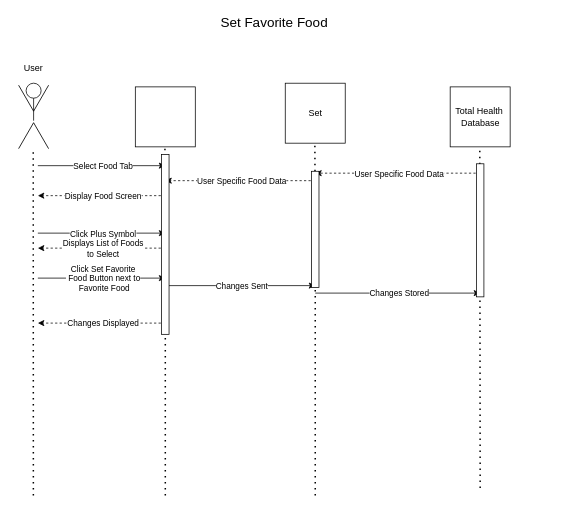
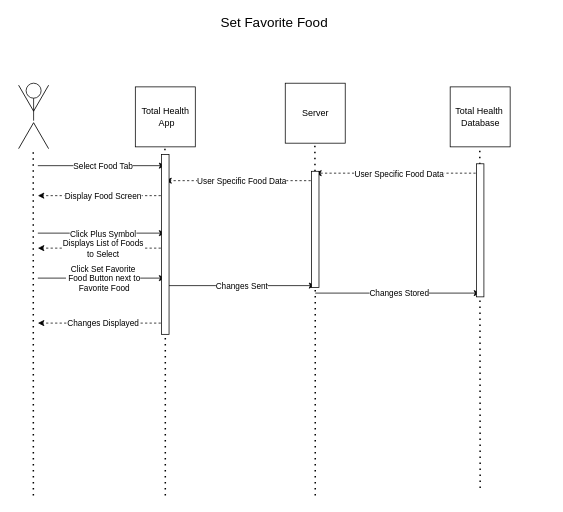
  <mxCell id="0" />
  <mxCell id="1" parent="0" />
  <mxCell id="2" value="" style="group" vertex="1" connectable="0" parent="1"><mxGeometry x="20" y="110" width="48.66" height="89.821" as="geometry" /></mxCell>
  <mxCell id="3" value="" style="ellipse;whiteSpace=wrap;html=1;aspect=fixed;fillColor=none;" vertex="1" parent="2"><mxGeometry x="14.33" width="20" height="20" as="geometry" /></mxCell>
  <mxCell id="4" value="" style="line;strokeWidth=1;direction=south;html=1;fillColor=none;" vertex="1" parent="2"><mxGeometry x="19.33" y="20" width="10" height="30" as="geometry" /></mxCell>
  <mxCell id="5" value="" style="line;strokeWidth=1;direction=south;html=1;fillColor=none;rotation=30;" vertex="1" parent="2"><mxGeometry x="9.33" y="50" width="10" height="40" as="geometry" /></mxCell>
  <mxCell id="6" value="" style="line;strokeWidth=1;direction=south;html=1;fillColor=none;rotation=-30;" vertex="1" parent="2"><mxGeometry x="29.33" y="50" width="10" height="40" as="geometry" /></mxCell>
  <mxCell id="7" value="" style="line;strokeWidth=1;direction=south;html=1;fillColor=none;rotation=-150;" vertex="1" parent="2"><mxGeometry x="29.33" y="-0.001" width="10" height="40" as="geometry" /></mxCell>
  <mxCell id="8" value="" style="line;strokeWidth=1;direction=south;html=1;fillColor=none;rotation=-210;" vertex="1" parent="2"><mxGeometry x="9.33" y="-0.001" width="10" height="40" as="geometry" /></mxCell>
  <mxCell id="9" value="" style="whiteSpace=wrap;html=1;aspect=fixed;strokeWidth=1;fillColor=none;" vertex="1" parent="1"><mxGeometry x="180" y="114.91" width="80" height="80" as="geometry" /></mxCell>
  <mxCell id="10" value="" style="whiteSpace=wrap;html=1;aspect=fixed;strokeWidth=1;fillColor=none;" vertex="1" parent="1"><mxGeometry x="380" y="110" width="80" height="80" as="geometry" /></mxCell>
  <mxCell id="11" value="" style="whiteSpace=wrap;html=1;aspect=fixed;strokeWidth=1;fillColor=none;" vertex="1" parent="1"><mxGeometry x="600" y="114.91" width="80" height="80" as="geometry" /></mxCell>
  <mxCell id="12" value="" style="endArrow=none;dashed=1;html=1;dashPattern=1 3;strokeWidth=2;rounded=0;" edge="1" parent="1"><mxGeometry width="50" height="50" relative="1" as="geometry"><mxPoint x="44" y="660" as="sourcePoint" /><mxPoint x="43.83" y="199.82" as="targetPoint" /></mxGeometry></mxCell>
  <mxCell id="13" value="" style="endArrow=none;dashed=1;html=1;dashPattern=1 3;strokeWidth=2;rounded=0;startArrow=none;" edge="1" parent="1"><mxGeometry width="50" height="50" relative="1" as="geometry"><mxPoint x="219.579" y="207.5" as="sourcePoint" /><mxPoint x="219.5" y="194.91" as="targetPoint" /></mxGeometry></mxCell>
  <mxCell id="14" value="" style="endArrow=none;dashed=1;html=1;dashPattern=1 3;strokeWidth=2;rounded=0;startArrow=none;" edge="1" parent="1" source="44"><mxGeometry width="50" height="50" relative="1" as="geometry"><mxPoint x="420" y="660" as="sourcePoint" /><mxPoint x="419.5" y="190" as="targetPoint" /></mxGeometry></mxCell>
  <mxCell id="15" value="" style="endArrow=none;dashed=1;html=1;dashPattern=1 3;strokeWidth=2;rounded=0;startArrow=none;" edge="1" parent="1"><mxGeometry width="50" height="50" relative="1" as="geometry"><mxPoint x="640" y="650" as="sourcePoint" /><mxPoint x="639.5" y="194.91" as="targetPoint" /></mxGeometry></mxCell>
- <mxCell id="17" value="Set" style="text;html=1;resizable=0;autosize=1;align=center;verticalAlign=middle;points=[];fillColor=none;strokeColor=none;rounded=0;" vertex="1" parent="1"><mxGeometry x="395" y="140" width="50" height="20" as="geometry" /></mxCell>
+ <mxCell id="16" value="Total Health&lt;br&gt;&amp;nbsp;App" style="text;html=1;resizable=0;autosize=1;align=center;verticalAlign=middle;points=[];fillColor=none;strokeColor=none;rounded=0;" vertex="1" parent="1"><mxGeometry x="180" y="139.91" width="80" height="30" as="geometry" /></mxCell>
+ <mxCell id="17" value="Server" style="text;html=1;resizable=0;autosize=1;align=center;verticalAlign=middle;points=[];fillColor=none;strokeColor=none;rounded=0;" vertex="1" parent="1"><mxGeometry x="395" y="140" width="50" height="20" as="geometry" /></mxCell>
  <mxCell id="18" value="Total Health&amp;nbsp;&lt;br&gt;Database" style="text;html=1;resizable=0;autosize=1;align=center;verticalAlign=middle;points=[];fillColor=none;strokeColor=none;rounded=0;" vertex="1" parent="1"><mxGeometry x="600" y="139.91" width="80" height="30" as="geometry" /></mxCell>
- <mxCell id="19" value="User" style="text;html=1;resizable=0;autosize=1;align=center;verticalAlign=middle;points=[];fillColor=none;strokeColor=none;rounded=0;" vertex="1" parent="1"><mxGeometry x="24.33" y="80" width="40" height="20" as="geometry" /></mxCell>
  <mxCell id="20" value="" style="endArrow=classic;html=1;rounded=0;" edge="1" parent="1"><mxGeometry relative="1" as="geometry"><mxPoint x="50" y="220" as="sourcePoint" /><mxPoint x="220" y="220" as="targetPoint" /></mxGeometry></mxCell>
  <mxCell id="21" value="Select Food Tab" style="edgeLabel;resizable=0;html=1;align=center;verticalAlign=middle;strokeWidth=1;fillColor=none;" connectable="0" vertex="1" parent="20"><mxGeometry relative="1" as="geometry"><mxPoint x="1" as="offset" /></mxGeometry></mxCell>
  <mxCell id="22" value="" style="endArrow=classic;html=1;rounded=0;dashed=1;" edge="1" parent="1"><mxGeometry relative="1" as="geometry"><mxPoint x="220" y="260" as="sourcePoint" /><mxPoint x="50" y="260" as="targetPoint" /></mxGeometry></mxCell>
  <mxCell id="23" value="Display Food Screen" style="edgeLabel;resizable=0;html=1;align=center;verticalAlign=middle;strokeWidth=1;fillColor=none;" connectable="0" vertex="1" parent="22"><mxGeometry relative="1" as="geometry"><mxPoint x="1" as="offset" /></mxGeometry></mxCell>
  <mxCell id="24" value="" style="endArrow=none;dashed=1;html=1;dashPattern=1 3;strokeWidth=2;rounded=0;" edge="1" parent="1"><mxGeometry width="50" height="50" relative="1" as="geometry"><mxPoint x="220" y="660" as="sourcePoint" /><mxPoint x="220" y="250" as="targetPoint" /></mxGeometry></mxCell>
  <mxCell id="25" value="" style="endArrow=none;dashed=1;html=1;dashPattern=1 3;strokeWidth=2;rounded=0;startArrow=none;" edge="1" parent="1"><mxGeometry width="50" height="50" relative="1" as="geometry"><mxPoint x="219.672" y="250" as="sourcePoint" /><mxPoint x="219.115" y="207.5" as="targetPoint" /></mxGeometry></mxCell>
  <mxCell id="26" value="&lt;font style=&quot;font-size: 18px&quot;&gt;Set Favorite Food&lt;/font&gt;" style="text;html=1;resizable=0;autosize=1;align=center;verticalAlign=middle;points=[];fillColor=none;strokeColor=none;rounded=0;" vertex="1" parent="1"><mxGeometry x="285" y="20" width="160" height="20" as="geometry" /></mxCell>
  <mxCell id="27" value="" style="endArrow=classic;html=1;rounded=0;" edge="1" parent="1"><mxGeometry relative="1" as="geometry"><mxPoint x="50" y="310" as="sourcePoint" /><mxPoint x="220" y="310" as="targetPoint" /></mxGeometry></mxCell>
  <mxCell id="28" value="Click Plus Symbol" style="edgeLabel;resizable=0;html=1;align=center;verticalAlign=middle;strokeWidth=1;fillColor=none;" connectable="0" vertex="1" parent="27"><mxGeometry relative="1" as="geometry"><mxPoint x="1" as="offset" /></mxGeometry></mxCell>
  <mxCell id="29" value="" style="endArrow=classic;html=1;rounded=0;dashed=1;" edge="1" parent="1"><mxGeometry relative="1" as="geometry"><mxPoint x="640" y="230" as="sourcePoint" /><mxPoint x="420" y="230" as="targetPoint" /></mxGeometry></mxCell>
  <mxCell id="30" value="User Specific Food Data" style="edgeLabel;resizable=0;html=1;align=center;verticalAlign=middle;strokeWidth=1;fillColor=none;" connectable="0" vertex="1" parent="29"><mxGeometry relative="1" as="geometry"><mxPoint x="1" as="offset" /></mxGeometry></mxCell>
  <mxCell id="31" value="" style="endArrow=classic;html=1;rounded=0;dashed=1;" edge="1" parent="1"><mxGeometry relative="1" as="geometry"><mxPoint x="420" y="240" as="sourcePoint" /><mxPoint x="220" y="240" as="targetPoint" /></mxGeometry></mxCell>
  <mxCell id="32" value="User Specific Food Data" style="edgeLabel;resizable=0;html=1;align=center;verticalAlign=middle;strokeWidth=1;fillColor=none;" connectable="0" vertex="1" parent="31"><mxGeometry relative="1" as="geometry"><mxPoint x="1" as="offset" /></mxGeometry></mxCell>
  <mxCell id="33" value="" style="endArrow=classic;html=1;rounded=0;dashed=1;" edge="1" parent="1"><mxGeometry relative="1" as="geometry"><mxPoint x="220" y="330" as="sourcePoint" /><mxPoint x="50" y="330" as="targetPoint" /></mxGeometry></mxCell>
  <mxCell id="34" value="Displays List of Foods &lt;br&gt;to Select" style="edgeLabel;resizable=0;html=1;align=center;verticalAlign=middle;strokeWidth=1;fillColor=none;" connectable="0" vertex="1" parent="33"><mxGeometry relative="1" as="geometry"><mxPoint x="1" as="offset" /></mxGeometry></mxCell>
  <mxCell id="35" value="" style="endArrow=classic;html=1;rounded=0;" edge="1" parent="1"><mxGeometry relative="1" as="geometry"><mxPoint x="50" y="370" as="sourcePoint" /><mxPoint x="220" y="370" as="targetPoint" /></mxGeometry></mxCell>
  <mxCell id="36" value="Click Set Favorite&lt;br&gt;&amp;nbsp;Food Button next to&lt;br&gt;&amp;nbsp;Favorite Food" style="edgeLabel;resizable=0;html=1;align=center;verticalAlign=middle;strokeWidth=1;fillColor=none;" connectable="0" vertex="1" parent="35"><mxGeometry relative="1" as="geometry"><mxPoint x="1" as="offset" /></mxGeometry></mxCell>
  <mxCell id="37" value="" style="endArrow=classic;html=1;rounded=0;dashed=1;" edge="1" parent="1"><mxGeometry relative="1" as="geometry"><mxPoint x="220" y="430" as="sourcePoint" /><mxPoint x="50" y="430" as="targetPoint" /></mxGeometry></mxCell>
  <mxCell id="38" value="Changes Displayed" style="edgeLabel;resizable=0;html=1;align=center;verticalAlign=middle;strokeWidth=1;fillColor=none;" connectable="0" vertex="1" parent="37"><mxGeometry relative="1" as="geometry"><mxPoint x="1" as="offset" /></mxGeometry></mxCell>
  <mxCell id="39" value="" style="endArrow=classic;html=1;rounded=0;" edge="1" parent="1"><mxGeometry relative="1" as="geometry"><mxPoint x="220" y="380" as="sourcePoint" /><mxPoint x="420" y="380" as="targetPoint" /></mxGeometry></mxCell>
  <mxCell id="40" value="Changes Sent" style="edgeLabel;resizable=0;html=1;align=center;verticalAlign=middle;strokeWidth=1;fillColor=none;" connectable="0" vertex="1" parent="39"><mxGeometry relative="1" as="geometry"><mxPoint x="1" as="offset" /></mxGeometry></mxCell>
  <mxCell id="41" value="" style="endArrow=classic;html=1;rounded=0;" edge="1" parent="1"><mxGeometry relative="1" as="geometry"><mxPoint x="420" y="390" as="sourcePoint" /><mxPoint x="640" y="390" as="targetPoint" /></mxGeometry></mxCell>
  <mxCell id="42" value="Changes Stored" style="edgeLabel;resizable=0;html=1;align=center;verticalAlign=middle;strokeWidth=1;fillColor=none;" connectable="0" vertex="1" parent="41"><mxGeometry relative="1" as="geometry"><mxPoint x="1" as="offset" /></mxGeometry></mxCell>
  <mxCell id="43" value="" style="rounded=0;whiteSpace=wrap;html=1;rotation=-90;" vertex="1" parent="1"><mxGeometry x="100" y="320" width="240" height="10" as="geometry" /></mxCell>
  <mxCell id="44" value="" style="rounded=0;whiteSpace=wrap;html=1;rotation=-90;" vertex="1" parent="1"><mxGeometry x="342.5" y="300" width="155" height="10" as="geometry" /></mxCell>
  <mxCell id="45" value="" style="endArrow=none;dashed=1;html=1;dashPattern=1 3;strokeWidth=2;rounded=0;startArrow=none;" edge="1" parent="1" target="44"><mxGeometry width="50" height="50" relative="1" as="geometry"><mxPoint x="420" y="660" as="sourcePoint" /><mxPoint x="419.5" y="190" as="targetPoint" /></mxGeometry></mxCell>
  <mxCell id="46" value="" style="rounded=0;whiteSpace=wrap;html=1;rotation=-90;" vertex="1" parent="1"><mxGeometry x="551.25" y="301.25" width="177.5" height="10" as="geometry" /></mxCell>
